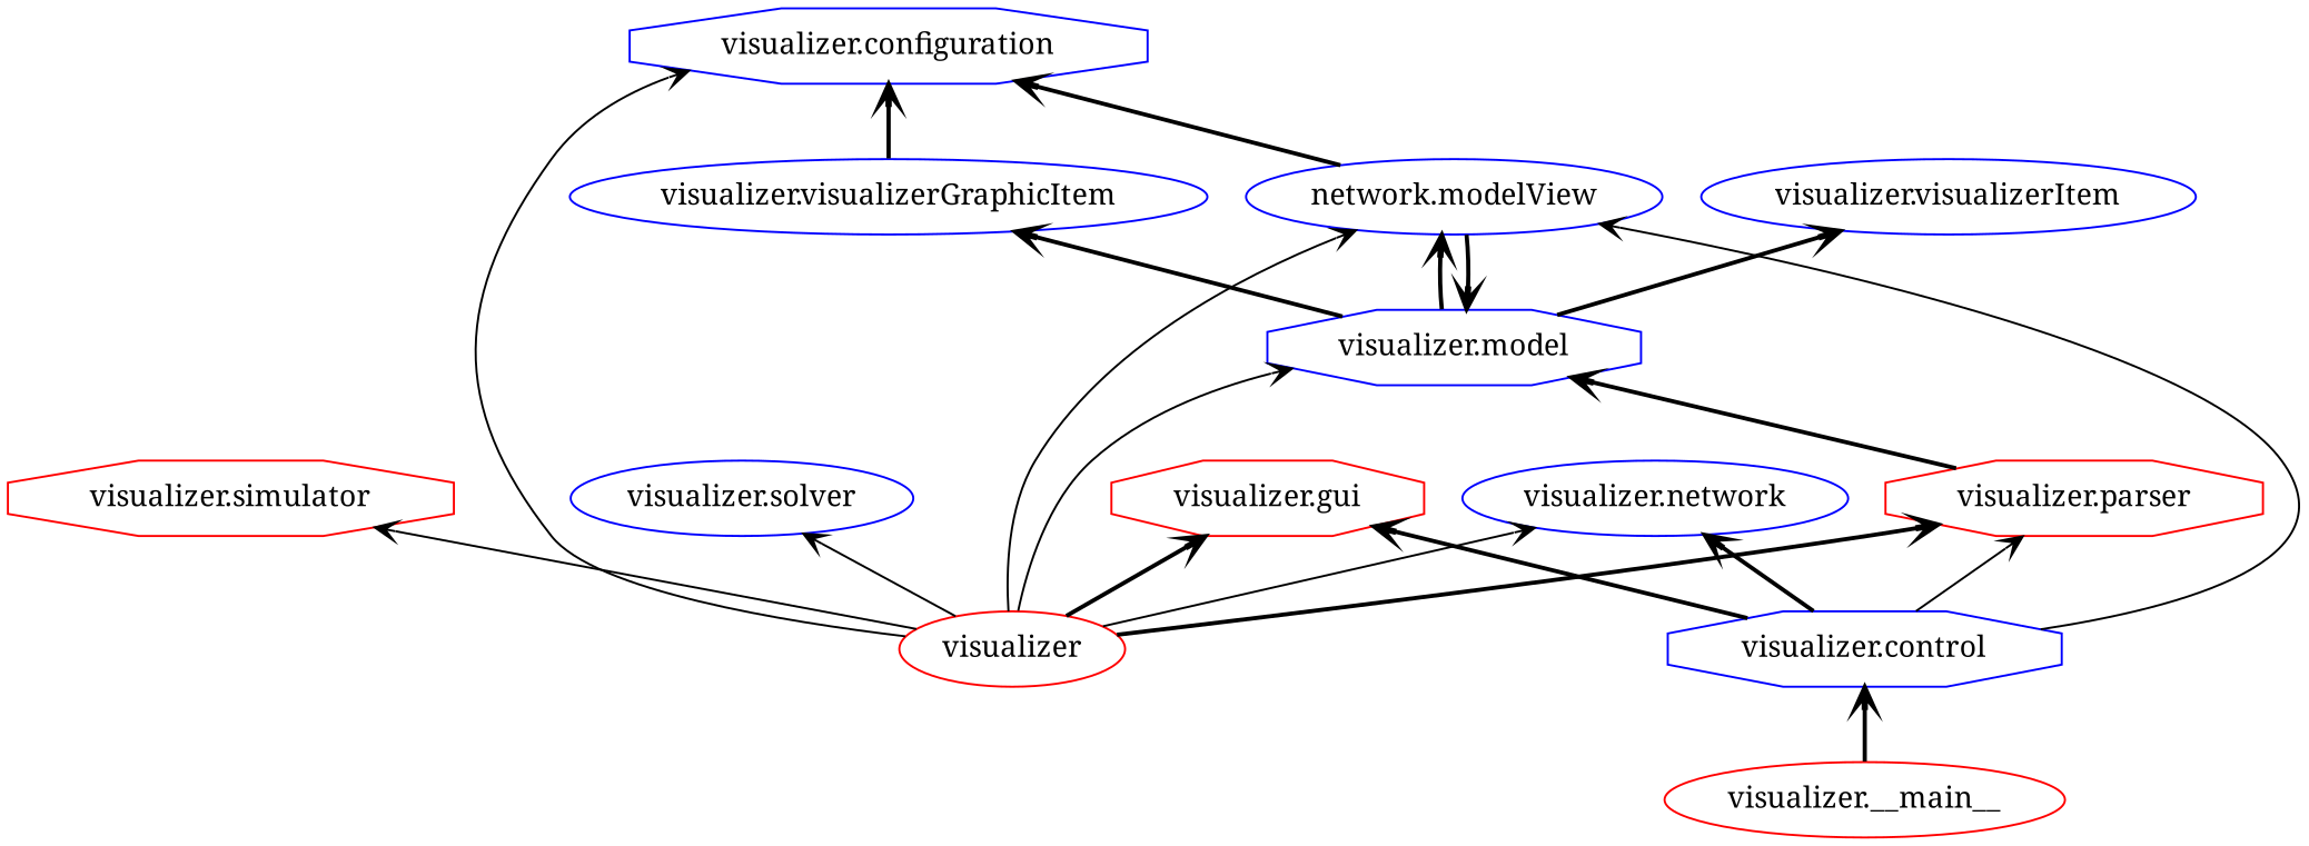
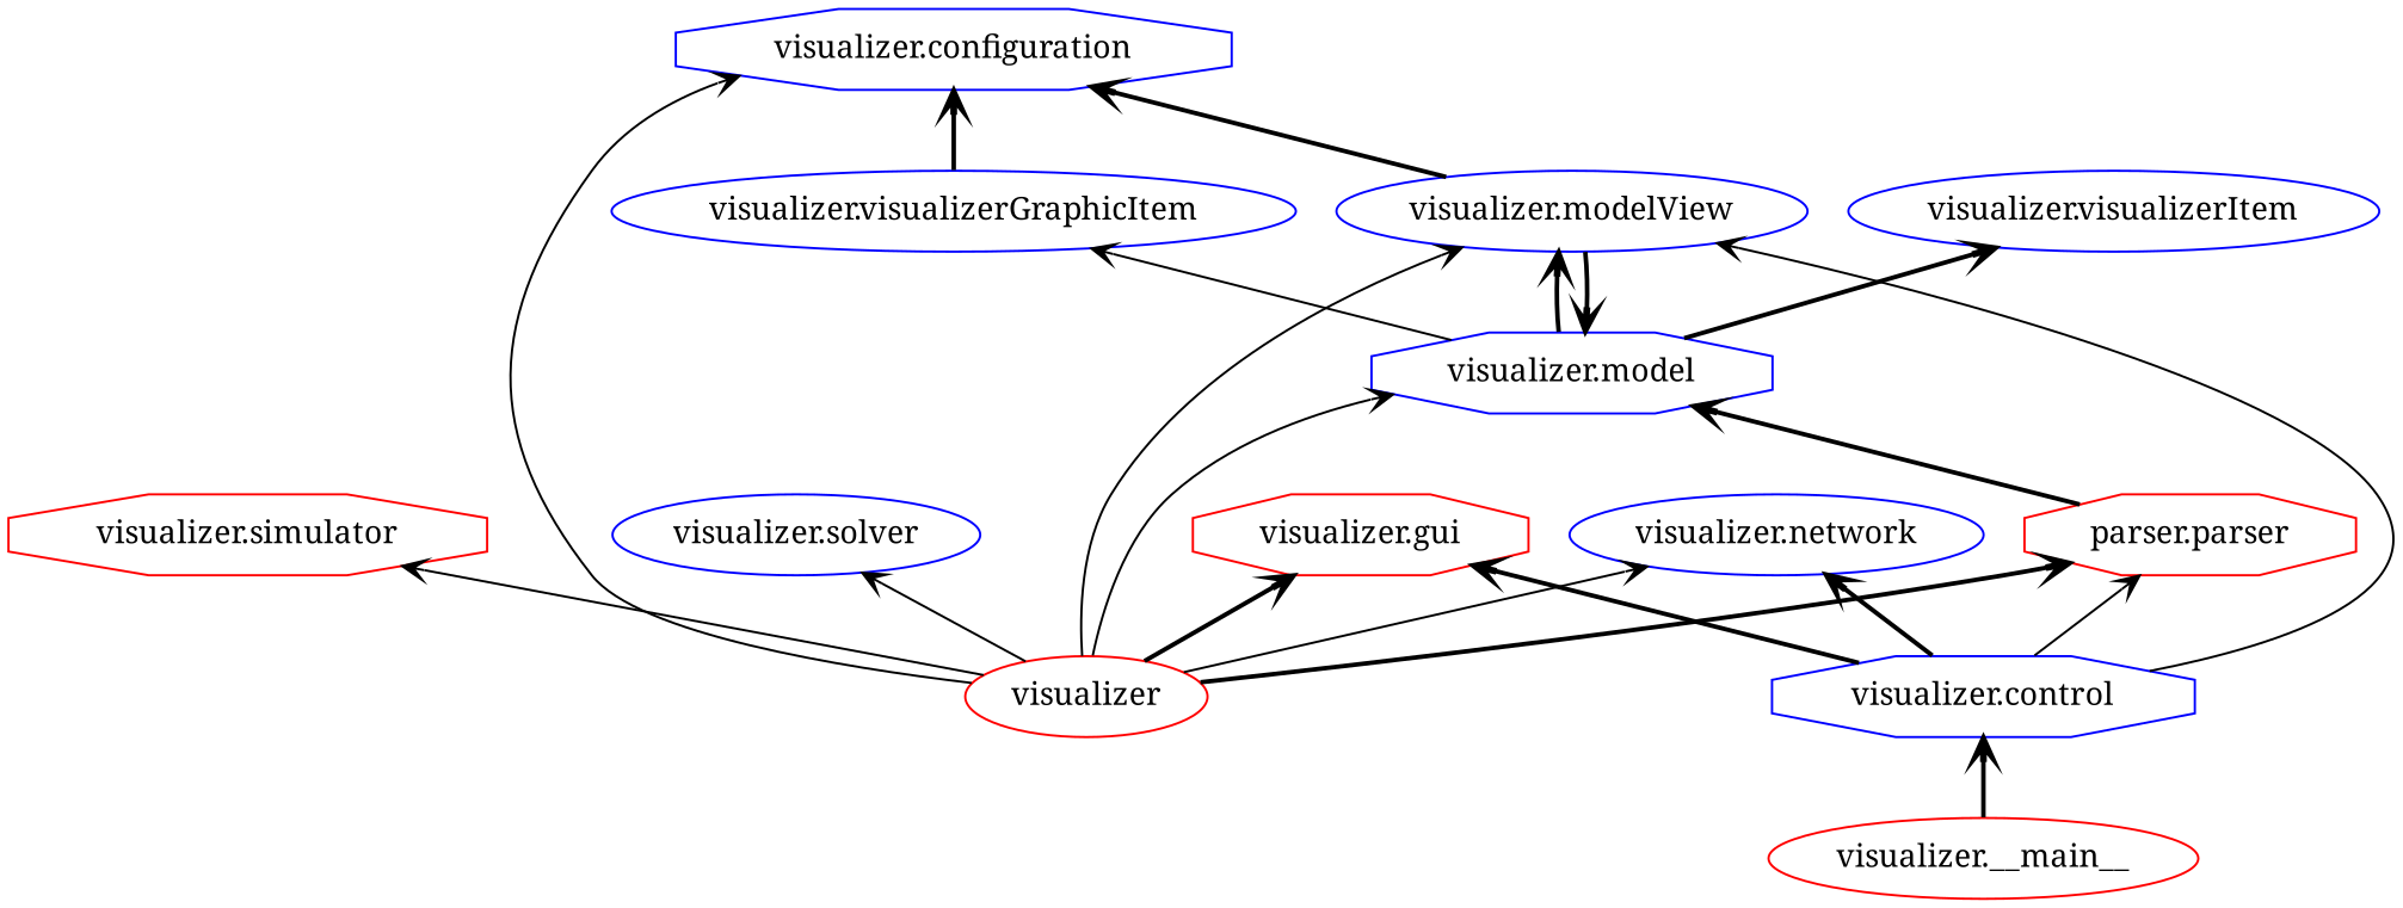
  digraph {
    fontname="Noto Serif"
    rankdir=BT
    node [color=blue fontname="Noto Serif" shape=ellipse]
    edge [arrowhead=open arrowtail=none fontname="Noto Serif" style=bold]
    n1 [color=red label=visualizer]
    n2 [label="visualizer.configuration" shape=octagon]
    n3 [color=red label="visualizer.gui" shape=octagon]
    n4 [label="visualizer.model" shape=octagon]
-   n5 [label="network.modelView"]
+   n5 [label="visualizer.modelView"]
    n6 [label="visualizer.network"]
-   n7 [color=red label="visualizer.parser" shape=octagon]
+   n7 [color=red label="parser.parser" shape=octagon]
    n8 [color=red label="visualizer.simulator" shape=octagon]
    n9 [label="visualizer.solver"]
    n10 [label="visualizer.visualizerGraphicItem"]
    n11 [label="visualizer.visualizerItem"]
    n12 [color=red label="visualizer.__main__"]
    n13 [label="visualizer.control" shape=octagon]
    n1 -> n2 [style=solid]
    n1 -> n3
    n1 -> n4 [style=solid]
    n1 -> n5 [style=solid]
    n1 -> n6 [style=solid]
    n1 -> n7
    n1 -> n8 [style=solid]
    n1 -> n9 [style=solid]
    n4 -> n5
-   n4 -> n10
+   n4 -> n10 [style=solid]
    n4 -> n11
    n5 -> n2
    n5 -> n4
    n7 -> n4
    n10 -> n2
    n12 -> n13
    n13 -> n3
    n13 -> n5 [style=solid]
    n13 -> n6
    n13 -> n7 [style=solid]
  }
